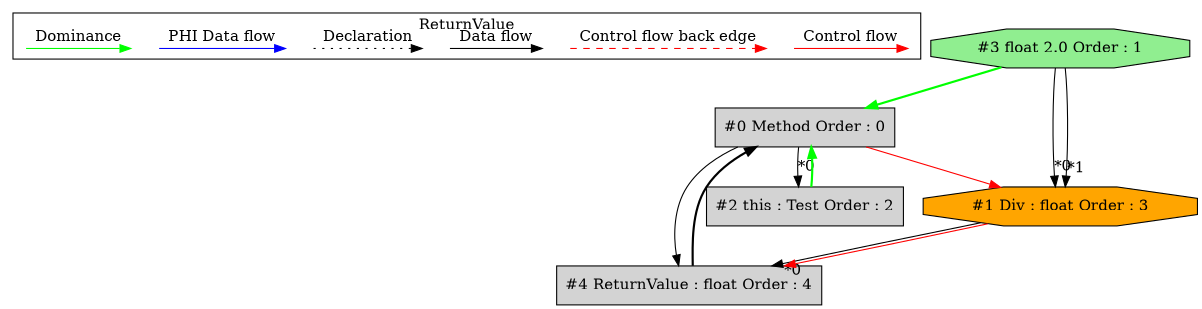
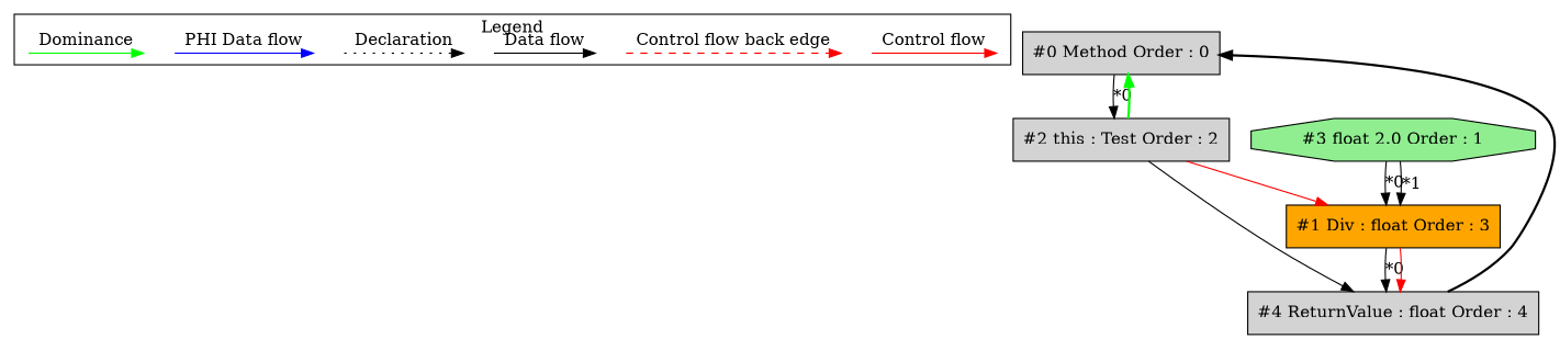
  digraph {
    node [shape=point style=invis]
    c0
    c1
    c2
    c3
    d0
    d1
    d2
    d3
    d4
    d5
    d6
    d7
    n13 [fillcolor=lightgrey label="#0 Method Order : 0" shape=box style=filled]
-   n14 [fillcolor=orange label="#1 Div : float Order : 3" shape=octagon style=filled]
+   n14 [fillcolor=orange label="#1 Div : float Order : 3" shape=box style=filled]
    n15 [fillcolor=lightgrey label="#2 this : Test Order : 2" shape=box style=filled]
    n16 [fillcolor=lightgrey label="#4 ReturnValue : float Order : 4" shape=box style=filled]
    n17 [fillcolor=lightgreen label="#3 float 2.0 Order : 1" shape=octagon style=filled]
    subgraph cluster_1 {
-     label=ReturnValue
+     label=Legend
      subgraph sub_2 {
        label=Legend
        rank=same
        c0
        c1
        c2
        c3
        d0
        d1
        d2
        d3
        d4
        d5
        d6
        d7
      }
    }
    c0 -> c1 [color=red label="Control flow" style=solid]
    c2 -> c3 [color=red label="Control flow back edge" style=dashed]
    d0 -> d1 [label="Data flow"]
    d2 -> d3 [label=Declaration style=dotted]
    d4 -> d5 [color=blue label="PHI Data flow"]
    d6 -> d7 [color=green label=Dominance]
-   n13 -> n14 [color=red fontcolor=red labeldistance=2]
+   n15 -> n14 [color=red fontcolor=red labeldistance=2]
    n13 -> n15 [headlabel="*0" labeldistance=2]
-   n13 -> n16
+   n15 -> n16
    n14 -> n16 [headlabel="*0" labeldistance=2]
    n14 -> n16 [color=red fontcolor=red labeldistance=2]
    n15 -> n13 [color=green dir=forward penwidth=2]
    n16 -> n13 [color=black dir=forward penwidth=2]
-   n17 -> n13 [color=green dir=forward penwidth=2]
    n17 -> n14 [headlabel="*0" labeldistance=2]
    n17 -> n14 [headlabel="*1" labeldistance=2]
  }
